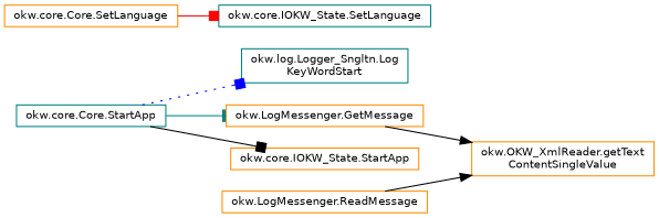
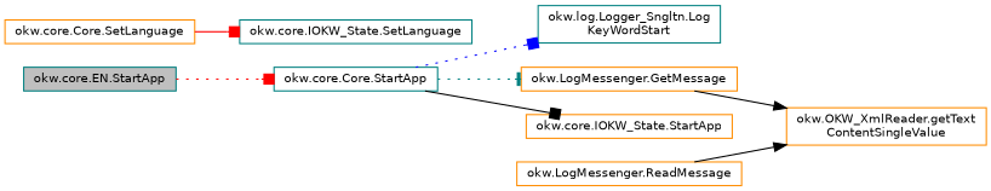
  digraph {
    rankdir=LR
    node [color=darkorange fillcolor=white fontname=Helvetica fontsize=10 shape=record style=filled]
    edge [arrowhead=box color=black fontname=Helvetica fontsize=10 labelfontname=Helvetica labelfontsize=10 style=solid]
+   n1 [color=teal fillcolor=grey75 fontcolor=black height=0.2 label="okw.core.EN.StartApp" width=0.4]
    n2 [color=teal height=0.2 label="okw.core.Core.StartApp" width=0.4]
    n3 [height=0.2 label="okw.core.Core.SetLanguage" width=0.4]
    n4 [color=teal height=0.2 label="okw.core.IOKW_State.SetLanguage" width=0.4]
    n5 [color=teal height=0.2 label="okw.log.Logger_Sngltn.Log\lKeyWordStart" width=0.4]
    n6 [height=0.2 label="okw.LogMessenger.GetMessage" width=0.4]
    n7 [height=0.2 label="okw.core.IOKW_State.StartApp" width=0.4]
    n8 [height=0.2 label="okw.OKW_XmlReader.getText\lContentSingleValue" width=0.4]
    n9 [height=0.2 label="okw.LogMessenger.ReadMessage" width=0.4]
+   n1 -> n2 [color=red style=dotted]
    n2 -> n5 [color=blue style=dotted]
-   n2 -> n6 [arrowhead=tee color=teal]
+   n2 -> n6 [arrowhead=tee color=teal style=dotted]
    n2 -> n7
    n3 -> n4 [color=red]
    n6 -> n8 [arrowhead=normal]
    n9 -> n8 [arrowhead=normal]
  }
